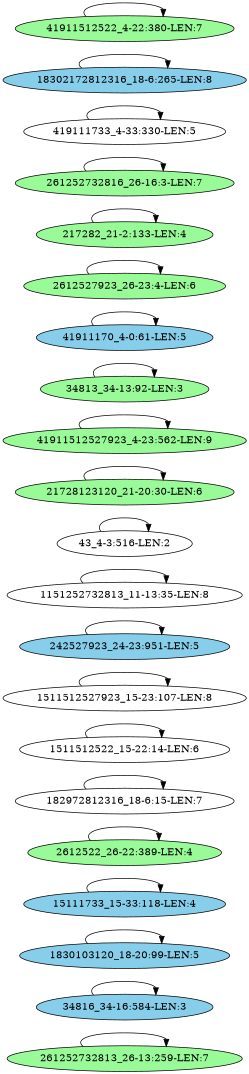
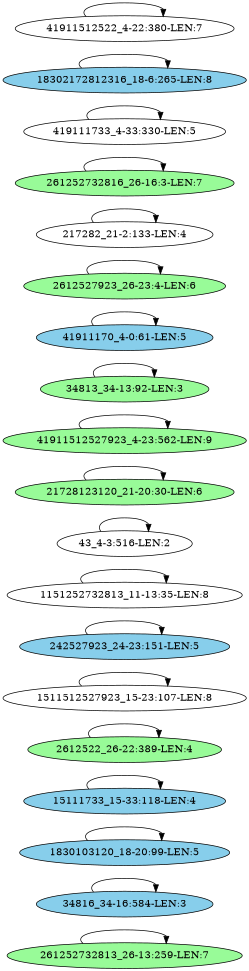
  digraph {
    rankdir=LR
    node [fillcolor=palegreen style=filled]
    "261252732813_26-13:259-LEN:7"
    "34816_34-16:584-LEN:3" [fillcolor=skyblue]
    "1830103120_18-20:99-LEN:5" [fillcolor=skyblue]
    "15111733_15-33:118-LEN:4" [fillcolor=skyblue]
    "2612522_26-22:389-LEN:4"
-   "182972812316_18-6:15-LEN:7" [fillcolor=white]
-   "1511512522_15-22:14-LEN:6" [fillcolor=white]
    "1511512527923_15-23:107-LEN:8" [fillcolor=white]
-   "242527923_24-23:151-LEN:5" [fillcolor=skyblue label="242527923_24-23:951-LEN:5"]
+   "242527923_24-23:151-LEN:5" [fillcolor=skyblue]
    "1151252732813_11-13:35-LEN:8" [fillcolor=white]
    "43_4-3:516-LEN:2" [fillcolor=white]
    "21728123120_21-20:30-LEN:6"
    "41911512527923_4-23:562-LEN:9"
    "34813_34-13:92-LEN:3"
    "41911170_4-0:61-LEN:5" [fillcolor=skyblue]
    "2612527923_26-23:4-LEN:6"
-   "217282_21-2:133-LEN:4"
+   "217282_21-2:133-LEN:4" [fillcolor=white]
    "261252732816_26-16:3-LEN:7"
    "419111733_4-33:330-LEN:5" [fillcolor=white]
    "18302172812316_18-6:265-LEN:8" [fillcolor=skyblue]
-   "41911512522_4-22:380-LEN:7"
+   "41911512522_4-22:380-LEN:7" [fillcolor=white]
    "261252732813_26-13:259-LEN:7" -> "261252732813_26-13:259-LEN:7"
    "34816_34-16:584-LEN:3" -> "34816_34-16:584-LEN:3"
    "1830103120_18-20:99-LEN:5" -> "1830103120_18-20:99-LEN:5"
    "15111733_15-33:118-LEN:4" -> "15111733_15-33:118-LEN:4"
    "2612522_26-22:389-LEN:4" -> "2612522_26-22:389-LEN:4"
-   "182972812316_18-6:15-LEN:7" -> "182972812316_18-6:15-LEN:7"
-   "1511512522_15-22:14-LEN:6" -> "1511512522_15-22:14-LEN:6"
    "1511512527923_15-23:107-LEN:8" -> "1511512527923_15-23:107-LEN:8"
    "242527923_24-23:151-LEN:5" -> "242527923_24-23:151-LEN:5"
    "1151252732813_11-13:35-LEN:8" -> "1151252732813_11-13:35-LEN:8"
    "43_4-3:516-LEN:2" -> "43_4-3:516-LEN:2"
    "21728123120_21-20:30-LEN:6" -> "21728123120_21-20:30-LEN:6"
    "41911512527923_4-23:562-LEN:9" -> "41911512527923_4-23:562-LEN:9"
    "34813_34-13:92-LEN:3" -> "34813_34-13:92-LEN:3"
    "41911170_4-0:61-LEN:5" -> "41911170_4-0:61-LEN:5"
    "2612527923_26-23:4-LEN:6" -> "2612527923_26-23:4-LEN:6"
    "217282_21-2:133-LEN:4" -> "217282_21-2:133-LEN:4"
    "261252732816_26-16:3-LEN:7" -> "261252732816_26-16:3-LEN:7"
    "419111733_4-33:330-LEN:5" -> "419111733_4-33:330-LEN:5"
    "18302172812316_18-6:265-LEN:8" -> "18302172812316_18-6:265-LEN:8"
    "41911512522_4-22:380-LEN:7" -> "41911512522_4-22:380-LEN:7"
  }
